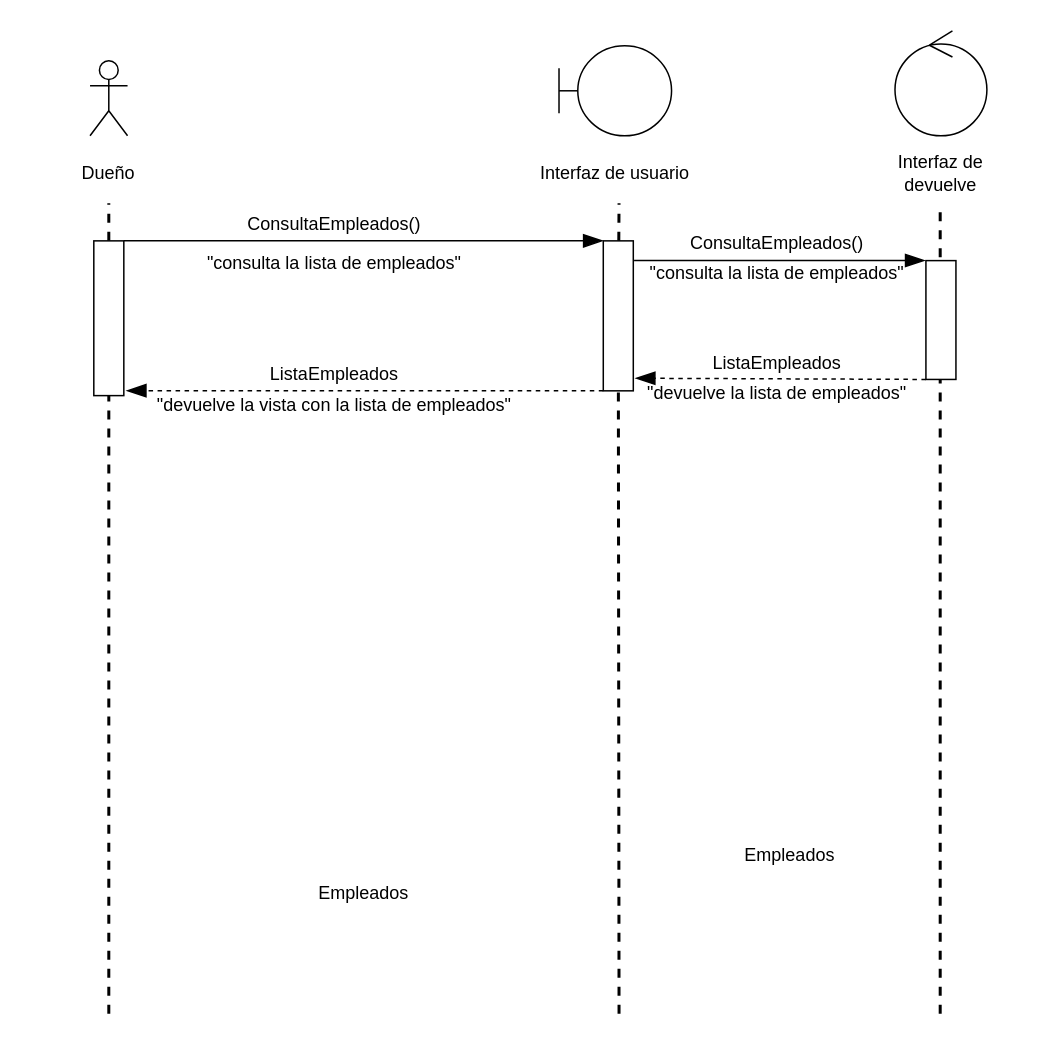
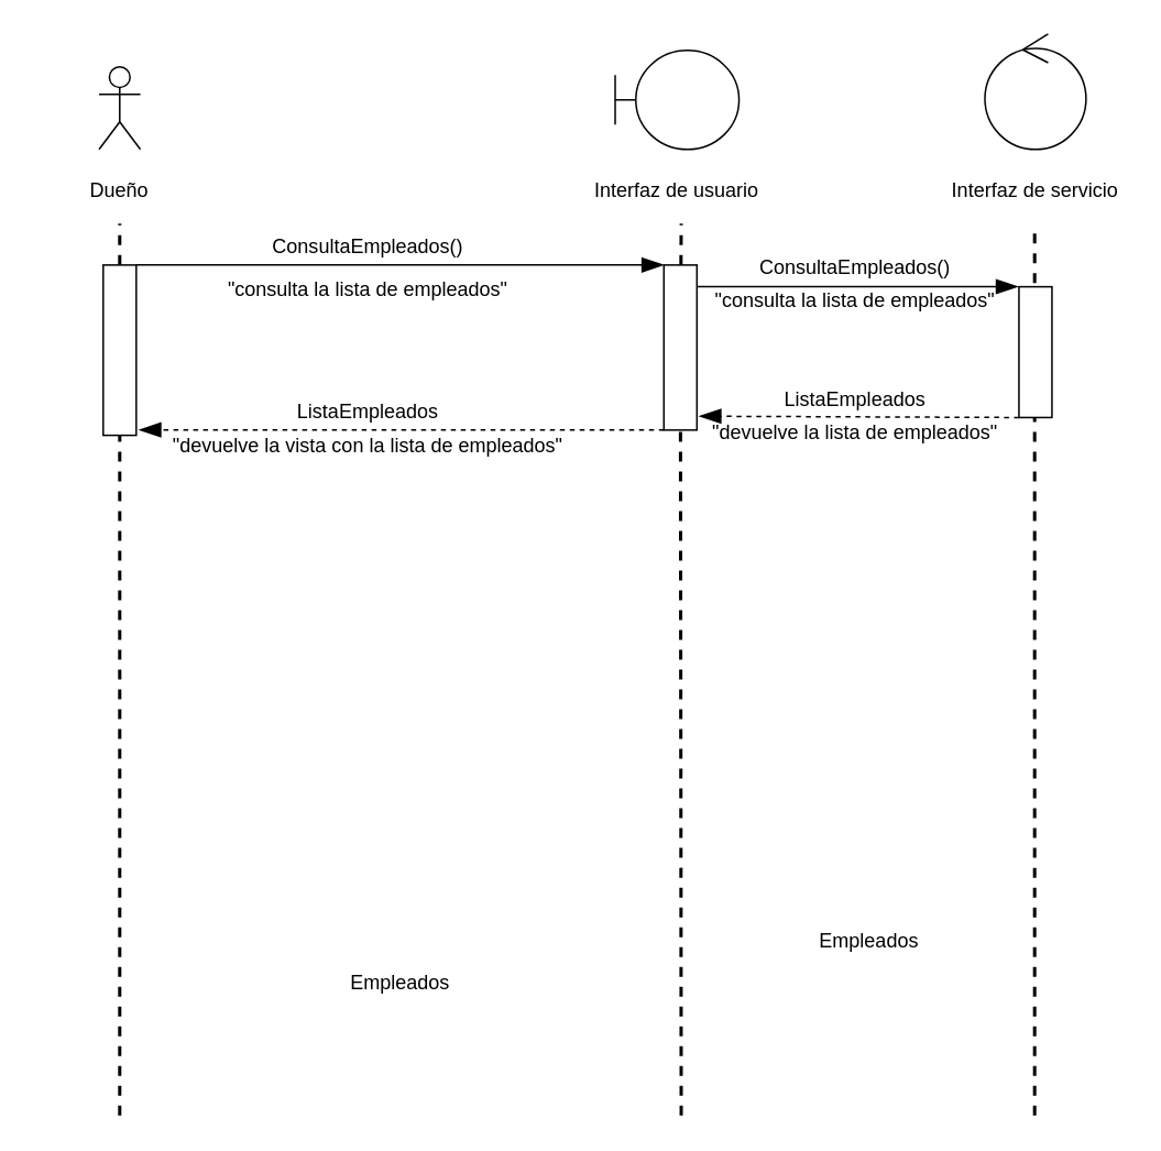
  <mxCell id="0" />
  <mxCell id="1" parent="0" />
  <mxCell id="2" value="" style="group" parent="1" vertex="1" connectable="0"><mxGeometry x="572" y="20" width="109" height="105" as="geometry" /></mxCell>
  <mxCell id="3" value="" style="ellipse;shape=umlControl;whiteSpace=wrap;html=1;" parent="2" vertex="1"><mxGeometry x="23.88" width="61.25" height="70" as="geometry" /></mxCell>
- <mxCell id="4" value="Interfaz de devuelve" style="text;html=1;strokeColor=none;fillColor=none;align=center;verticalAlign=middle;whiteSpace=wrap;rounded=0;fontColor=none;" parent="2" vertex="1"><mxGeometry y="85" width="109" height="20" as="geometry" /></mxCell>
+ <mxCell id="4" value="Interfaz de servicio" style="text;html=1;strokeColor=none;fillColor=none;align=center;verticalAlign=middle;whiteSpace=wrap;rounded=0;fontColor=none;" parent="2" vertex="1"><mxGeometry y="85" width="109" height="20" as="geometry" /></mxCell>
  <mxCell id="5" value="" style="group" parent="1" vertex="1" connectable="0"><mxGeometry x="372" y="30" width="120" height="95" as="geometry" /></mxCell>
  <mxCell id="6" value="" style="shape=umlBoundary;whiteSpace=wrap;html=1;" parent="5" vertex="1"><mxGeometry width="75" height="60" as="geometry" /></mxCell>
  <mxCell id="7" value="Interfaz de usuario" style="text;html=1;strokeColor=none;fillColor=none;align=center;verticalAlign=middle;whiteSpace=wrap;rounded=0;fontColor=none;" parent="5" vertex="1"><mxGeometry x="-13.75" y="75" width="102.5" height="20" as="geometry" /></mxCell>
  <mxCell id="8" value="" style="endArrow=none;dashed=1;html=1;fontColor=none;strokeWidth=2;" parent="1" source="16" edge="1"><mxGeometry width="50" height="50" relative="1" as="geometry"><mxPoint x="412" y="879" as="sourcePoint" /><mxPoint x="412" y="135" as="targetPoint" /></mxGeometry></mxCell>
  <mxCell id="9" value="" style="endArrow=none;dashed=1;html=1;fontColor=none;strokeWidth=2;" parent="1" edge="1"><mxGeometry width="50" height="50" relative="1" as="geometry"><mxPoint x="626" y="675" as="sourcePoint" /><mxPoint x="626" y="135" as="targetPoint" /></mxGeometry></mxCell>
  <mxCell id="10" value="" style="group" parent="1" vertex="1" connectable="0"><mxGeometry x="52" y="40" width="40" height="85" as="geometry" /></mxCell>
  <mxCell id="11" value="Actor" style="shape=umlActor;verticalLabelPosition=bottom;verticalAlign=top;html=1;outlineConnect=0;noLabel=1;fontColor=none;" parent="10" vertex="1"><mxGeometry x="7.5" width="25" height="50" as="geometry" /></mxCell>
  <mxCell id="12" value="Dueño" style="text;html=1;strokeColor=none;fillColor=none;align=center;verticalAlign=middle;whiteSpace=wrap;rounded=0;fontColor=none;" parent="10" vertex="1"><mxGeometry y="65" width="40" height="20" as="geometry" /></mxCell>
  <mxCell id="13" value="" style="endArrow=none;dashed=1;html=1;fontColor=none;strokeWidth=2;" parent="1" source="14" edge="1"><mxGeometry width="50" height="50" relative="1" as="geometry"><mxPoint x="72" y="879" as="sourcePoint" /><mxPoint x="72" y="135" as="targetPoint" /></mxGeometry></mxCell>
  <mxCell id="14" value="" style="rounded=0;whiteSpace=wrap;html=1;fontColor=none;rotation=90;" parent="1" vertex="1"><mxGeometry x="20.45" y="201.56" width="103.12" height="20" as="geometry" /></mxCell>
  <mxCell id="15" value="" style="endArrow=none;dashed=1;html=1;fontColor=none;strokeWidth=2;" parent="1" target="14" edge="1"><mxGeometry width="50" height="50" relative="1" as="geometry"><mxPoint x="72" y="675" as="sourcePoint" /><mxPoint x="72" y="135" as="targetPoint" /></mxGeometry></mxCell>
  <mxCell id="16" value="" style="rounded=0;whiteSpace=wrap;html=1;fontColor=none;rotation=90;" parent="1" vertex="1"><mxGeometry x="361.54" y="199.96" width="99.93" height="20" as="geometry" /></mxCell>
  <mxCell id="17" value="" style="endArrow=none;dashed=1;html=1;fontColor=none;strokeWidth=2;" parent="1" target="16" edge="1"><mxGeometry width="50" height="50" relative="1" as="geometry"><mxPoint x="412" y="675" as="sourcePoint" /><mxPoint x="412" y="135" as="targetPoint" /></mxGeometry></mxCell>
  <mxCell id="18" value="" style="rounded=0;whiteSpace=wrap;html=1;fontColor=none;rotation=90;" parent="1" vertex="1"><mxGeometry x="586.9" y="202.75" width="79.18" height="20" as="geometry" /></mxCell>
  <mxCell id="19" value="" style="endArrow=blockThin;html=1;exitX=0;exitY=0;exitDx=0;exitDy=0;entryX=0;entryY=1;entryDx=0;entryDy=0;endFill=1;strokeWidth=1;endSize=11;" parent="1" source="14" target="16" edge="1"><mxGeometry width="50" height="50" relative="1" as="geometry"><mxPoint x="642" y="425" as="sourcePoint" /><mxPoint x="692" y="375" as="targetPoint" /><Array as="points" /></mxGeometry></mxCell>
  <mxCell id="20" value="" style="endArrow=blockThin;html=1;entryX=-0.001;entryY=1.023;entryDx=0;entryDy=0;entryPerimeter=0;endFill=1;endSize=11;" parent="1" target="18" edge="1"><mxGeometry width="50" height="50" relative="1" as="geometry"><mxPoint x="422" y="173" as="sourcePoint" /><mxPoint x="612" y="185" as="targetPoint" /><Array as="points" /></mxGeometry></mxCell>
  <mxCell id="21" value="Empleados" style="text;html=1;strokeColor=none;fillColor=none;align=center;verticalAlign=middle;whiteSpace=wrap;rounded=0;" parent="1" vertex="1"><mxGeometry x="506" y="560" width="40" height="20" as="geometry" /></mxCell>
  <mxCell id="22" value="" style="endArrow=blockThin;html=1;endFill=1;dashed=1;endSize=11;exitX=1;exitY=1;exitDx=0;exitDy=0;entryX=0.916;entryY=-0.063;entryDx=0;entryDy=0;entryPerimeter=0;" parent="1" source="18" target="16" edge="1"><mxGeometry width="50" height="50" relative="1" as="geometry"><mxPoint x="616.78" y="588.42" as="sourcePoint" /><mxPoint x="422" y="588" as="targetPoint" /></mxGeometry></mxCell>
  <mxCell id="23" value="Empleados" style="text;html=1;strokeColor=none;fillColor=none;align=center;verticalAlign=middle;whiteSpace=wrap;rounded=0;" parent="1" vertex="1"><mxGeometry x="222" y="585" width="40" height="20" as="geometry" /></mxCell>
  <mxCell id="24" value="" style="endArrow=blockThin;html=1;endFill=1;dashed=1;endSize=11;entryX=0.968;entryY=-0.081;entryDx=0;entryDy=0;entryPerimeter=0;exitX=1;exitY=1;exitDx=0;exitDy=0;" parent="1" source="16" target="14" edge="1"><mxGeometry width="50" height="50" relative="1" as="geometry"><mxPoint x="396.78" y="628.42" as="sourcePoint" /><mxPoint x="182" y="627.504" as="targetPoint" /></mxGeometry></mxCell>
  <mxCell id="25" value="&quot;consulta la lista de empleados&quot;" style="text;html=1;align=center;verticalAlign=middle;resizable=0;points=[];autosize=1;" vertex="1" parent="1"><mxGeometry y="165" width="180" height="20" as="geometry" x="132" /></mxCell>
  <mxCell id="26" value="ListaEmpleados" style="text;html=1;align=center;verticalAlign=middle;resizable=0;points=[];autosize=1;" vertex="1" parent="1"><mxGeometry x="172" y="239" width="100" height="20" as="geometry" /></mxCell>
  <mxCell id="27" value="ConsultaEmpleados()" style="text;html=1;align=center;verticalAlign=middle;resizable=0;points=[];autosize=1;" vertex="1" parent="1"><mxGeometry x="157" y="139" width="130" height="20" as="geometry" /></mxCell>
  <mxCell id="28" value="ConsultaEmpleados()" style="text;html=1;align=center;verticalAlign=middle;resizable=0;points=[];autosize=1;" vertex="1" parent="1"><mxGeometry x="452" y="152" width="130" height="20" as="geometry" /></mxCell>
  <mxCell id="29" value="&quot;consulta la lista de empleados&quot;" style="text;html=1;align=center;verticalAlign=middle;resizable=0;points=[];autosize=1;" vertex="1" parent="1"><mxGeometry x="427" y="172" width="180" height="20" as="geometry" /></mxCell>
  <mxCell id="30" value="ListaEmpleados" style="text;html=1;align=center;verticalAlign=middle;resizable=0;points=[];autosize=1;" vertex="1" parent="1"><mxGeometry x="467" y="232" width="100" height="20" as="geometry" /></mxCell>
  <mxCell id="31" value="&quot;devuelve la lista de empleados&quot;" style="text;html=1;align=center;verticalAlign=middle;resizable=0;points=[];autosize=1;" vertex="1" parent="1"><mxGeometry x="422" y="252" width="190" height="20" as="geometry" /></mxCell>
  <mxCell id="32" value="&quot;devuelve la vista con la lista de empleados&quot;" style="text;html=1;align=center;verticalAlign=middle;resizable=0;points=[];autosize=1;" vertex="1" parent="1"><mxGeometry x="97" y="260" width="250" height="20" as="geometry" /></mxCell>
